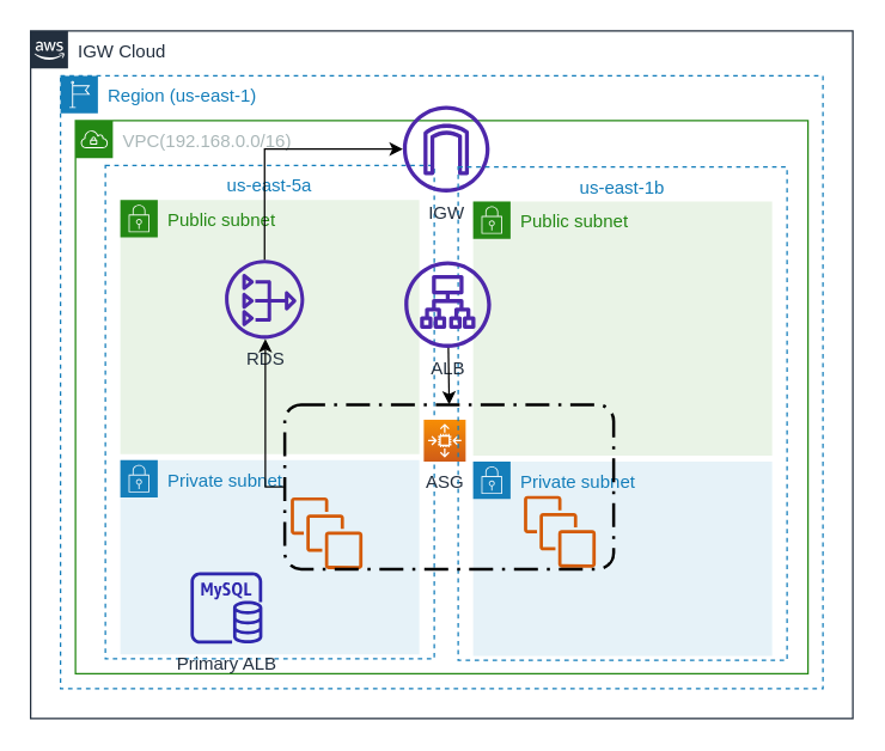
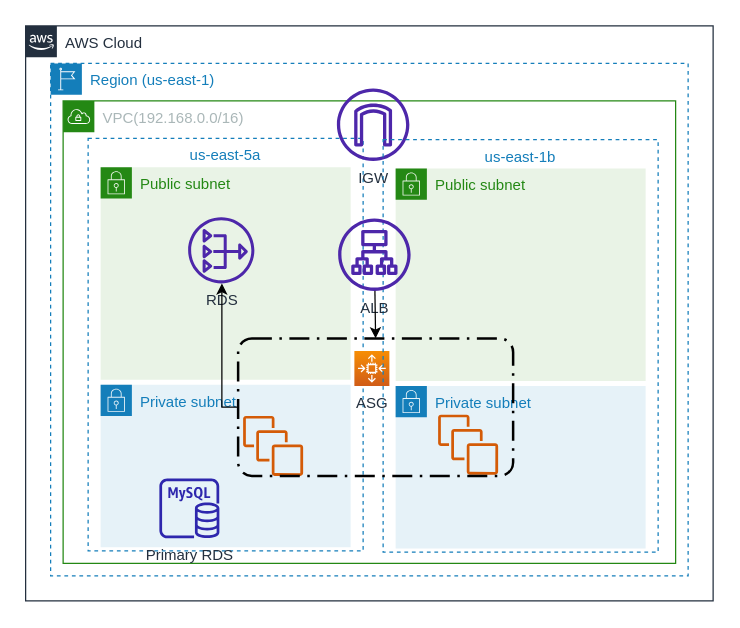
  <mxCell id="0" />
  <mxCell id="1" parent="0" />
- <mxCell id="2" value="IGW Cloud" style="points=[[0,0],[0.25,0],[0.5,0],[0.75,0],[1,0],[1,0.25],[1,0.5],[1,0.75],[1,1],[0.75,1],[0.5,1],[0.25,1],[0,1],[0,0.75],[0,0.5],[0,0.25]];outlineConnect=0;gradientColor=none;html=1;whiteSpace=wrap;fontSize=12;fontStyle=0;container=1;pointerEvents=0;collapsible=0;recursiveResize=0;shape=mxgraph.aws4.group;grIcon=mxgraph.aws4.group_aws_cloud_alt;strokeColor=#232F3E;fillColor=none;verticalAlign=top;align=left;spacingLeft=30;fontColor=#232F3E;dashed=0;" parent="1" vertex="1"><mxGeometry x="20" y="20" width="550" height="460" as="geometry" /></mxCell>
+ <mxCell id="2" value="AWS Cloud" style="points=[[0,0],[0.25,0],[0.5,0],[0.75,0],[1,0],[1,0.25],[1,0.5],[1,0.75],[1,1],[0.75,1],[0.5,1],[0.25,1],[0,1],[0,0.75],[0,0.5],[0,0.25]];outlineConnect=0;gradientColor=none;html=1;whiteSpace=wrap;fontSize=12;fontStyle=0;container=1;pointerEvents=0;collapsible=0;recursiveResize=0;shape=mxgraph.aws4.group;grIcon=mxgraph.aws4.group_aws_cloud_alt;strokeColor=#232F3E;fillColor=none;verticalAlign=top;align=left;spacingLeft=30;fontColor=#232F3E;dashed=0;" parent="1" vertex="1"><mxGeometry x="20" y="20" width="550" height="460" as="geometry" /></mxCell>
  <mxCell id="3" value="Region (us-east-1)" style="points=[[0,0],[0.25,0],[0.5,0],[0.75,0],[1,0],[1,0.25],[1,0.5],[1,0.75],[1,1],[0.75,1],[0.5,1],[0.25,1],[0,1],[0,0.75],[0,0.5],[0,0.25]];outlineConnect=0;gradientColor=none;html=1;whiteSpace=wrap;fontSize=12;fontStyle=0;container=1;pointerEvents=0;collapsible=0;recursiveResize=0;shape=mxgraph.aws4.group;grIcon=mxgraph.aws4.group_region;strokeColor=#147EBA;fillColor=none;verticalAlign=top;align=left;spacingLeft=30;fontColor=#147EBA;dashed=1;" parent="2" vertex="1"><mxGeometry x="20" y="30" width="510" height="410" as="geometry" /></mxCell>
  <mxCell id="4" value="VPC(192.168.0.0/16)" style="points=[[0,0],[0.25,0],[0.5,0],[0.75,0],[1,0],[1,0.25],[1,0.5],[1,0.75],[1,1],[0.75,1],[0.5,1],[0.25,1],[0,1],[0,0.75],[0,0.5],[0,0.25]];outlineConnect=0;gradientColor=none;html=1;whiteSpace=wrap;fontSize=12;fontStyle=0;container=1;pointerEvents=0;collapsible=0;recursiveResize=0;shape=mxgraph.aws4.group;grIcon=mxgraph.aws4.group_vpc;strokeColor=#248814;fillColor=none;verticalAlign=top;align=left;spacingLeft=30;fontColor=#AAB7B8;dashed=0;" parent="1" vertex="1"><mxGeometry x="50" y="80" width="490" height="370" as="geometry" /></mxCell>
  <mxCell id="5" value="us-east-5a" style="fillColor=none;strokeColor=#147EBA;dashed=1;verticalAlign=top;fontStyle=0;fontColor=#147EBA;whiteSpace=wrap;html=1;" parent="4" vertex="1"><mxGeometry x="20" y="30" width="220" height="330" as="geometry" /></mxCell>
  <mxCell id="6" value="IGW" style="sketch=0;outlineConnect=0;fontColor=#232F3E;gradientColor=none;fillColor=#4D27AA;strokeColor=none;dashed=0;verticalLabelPosition=bottom;verticalAlign=top;align=center;html=1;fontSize=12;fontStyle=0;aspect=fixed;pointerEvents=1;shape=mxgraph.aws4.internet_gateway;" vertex="1" parent="4"><mxGeometry x="219" y="-10" width="58" height="58" as="geometry" /></mxCell>
  <mxCell id="7" value="ASG" style="sketch=0;points=[[0,0,0],[0.25,0,0],[0.5,0,0],[0.75,0,0],[1,0,0],[0,1,0],[0.25,1,0],[0.5,1,0],[0.75,1,0],[1,1,0],[0,0.25,0],[0,0.5,0],[0,0.75,0],[1,0.25,0],[1,0.5,0],[1,0.75,0]];outlineConnect=0;fontColor=#232F3E;gradientColor=#F78E04;gradientDirection=north;fillColor=#D05C17;strokeColor=#ffffff;dashed=0;verticalLabelPosition=bottom;verticalAlign=top;align=center;html=1;fontSize=12;fontStyle=0;aspect=fixed;shape=mxgraph.aws4.resourceIcon;resIcon=mxgraph.aws4.auto_scaling2;" vertex="1" parent="4"><mxGeometry x="233" y="200" width="28" height="28" as="geometry" /></mxCell>
  <mxCell id="8" value="Public subnet" style="points=[[0,0],[0.25,0],[0.5,0],[0.75,0],[1,0],[1,0.25],[1,0.5],[1,0.75],[1,1],[0.75,1],[0.5,1],[0.25,1],[0,1],[0,0.75],[0,0.5],[0,0.25]];outlineConnect=0;gradientColor=none;html=1;whiteSpace=wrap;fontSize=12;fontStyle=0;container=1;pointerEvents=0;collapsible=0;recursiveResize=0;shape=mxgraph.aws4.group;grIcon=mxgraph.aws4.group_security_group;grStroke=0;strokeColor=#248814;fillColor=#E9F3E6;verticalAlign=top;align=left;spacingLeft=30;fontColor=#248814;dashed=0;" parent="1" vertex="1"><mxGeometry x="80" y="133" width="200" height="170" as="geometry" /></mxCell>
  <mxCell id="9" value="Private subnet" style="points=[[0,0],[0.25,0],[0.5,0],[0.75,0],[1,0],[1,0.25],[1,0.5],[1,0.75],[1,1],[0.75,1],[0.5,1],[0.25,1],[0,1],[0,0.75],[0,0.5],[0,0.25]];outlineConnect=0;gradientColor=none;html=1;whiteSpace=wrap;fontSize=12;fontStyle=0;container=1;pointerEvents=0;collapsible=0;recursiveResize=0;shape=mxgraph.aws4.group;grIcon=mxgraph.aws4.group_security_group;grStroke=0;strokeColor=#147EBA;fillColor=#E6F2F8;verticalAlign=top;align=left;spacingLeft=30;fontColor=#147EBA;dashed=0;" parent="1" vertex="1"><mxGeometry x="80" y="307" width="200" height="130" as="geometry" /></mxCell>
  <mxCell id="10" value="us-east-1b" style="fillColor=none;strokeColor=#147EBA;dashed=1;verticalAlign=top;fontStyle=0;fontColor=#147EBA;whiteSpace=wrap;html=1;" parent="1" vertex="1"><mxGeometry x="306" y="111" width="220" height="330" as="geometry" /></mxCell>
  <mxCell id="11" value="Public subnet" style="points=[[0,0],[0.25,0],[0.5,0],[0.75,0],[1,0],[1,0.25],[1,0.5],[1,0.75],[1,1],[0.75,1],[0.5,1],[0.25,1],[0,1],[0,0.75],[0,0.5],[0,0.25]];outlineConnect=0;gradientColor=none;html=1;whiteSpace=wrap;fontSize=12;fontStyle=0;container=1;pointerEvents=0;collapsible=0;recursiveResize=0;shape=mxgraph.aws4.group;grIcon=mxgraph.aws4.group_security_group;grStroke=0;strokeColor=#248814;fillColor=#E9F3E6;verticalAlign=top;align=left;spacingLeft=30;fontColor=#248814;dashed=0;" parent="1" vertex="1"><mxGeometry x="316" y="134" width="200" height="170" as="geometry" /></mxCell>
  <mxCell id="12" value="Private subnet" style="points=[[0,0],[0.25,0],[0.5,0],[0.75,0],[1,0],[1,0.25],[1,0.5],[1,0.75],[1,1],[0.75,1],[0.5,1],[0.25,1],[0,1],[0,0.75],[0,0.5],[0,0.25]];outlineConnect=0;gradientColor=none;html=1;whiteSpace=wrap;fontSize=12;fontStyle=0;container=1;pointerEvents=0;collapsible=0;recursiveResize=0;shape=mxgraph.aws4.group;grIcon=mxgraph.aws4.group_security_group;grStroke=0;strokeColor=#147EBA;fillColor=#E6F2F8;verticalAlign=top;align=left;spacingLeft=30;fontColor=#147EBA;dashed=0;" parent="1" vertex="1"><mxGeometry x="316" y="308" width="200" height="130" as="geometry" /></mxCell>
  <mxCell id="13" value="RDS" style="sketch=0;outlineConnect=0;fontColor=#232F3E;gradientColor=none;fillColor=#4D27AA;strokeColor=none;dashed=0;verticalLabelPosition=bottom;verticalAlign=top;align=center;html=1;fontSize=12;fontStyle=0;aspect=fixed;pointerEvents=1;shape=mxgraph.aws4.nat_gateway;" vertex="1" parent="1"><mxGeometry x="150" y="173" width="53" height="53" as="geometry" /></mxCell>
  <mxCell id="14" value="ALB" style="sketch=0;outlineConnect=0;fontColor=#232F3E;gradientColor=none;fillColor=#4D27AA;strokeColor=none;dashed=0;verticalLabelPosition=bottom;verticalAlign=top;align=center;html=1;fontSize=12;fontStyle=0;aspect=fixed;pointerEvents=1;shape=mxgraph.aws4.application_load_balancer;" vertex="1" parent="1"><mxGeometry x="270" y="174" width="58" height="58" as="geometry" /></mxCell>
  <mxCell id="15" value="" style="sketch=0;outlineConnect=0;fontColor=#232F3E;gradientColor=none;fillColor=#D45B07;strokeColor=none;dashed=0;verticalLabelPosition=bottom;verticalAlign=top;align=center;html=1;fontSize=12;fontStyle=0;aspect=fixed;pointerEvents=1;shape=mxgraph.aws4.instances;" vertex="1" parent="1"><mxGeometry x="350" y="331" width="48" height="48" as="geometry" /></mxCell>
  <mxCell id="16" value="" style="sketch=0;outlineConnect=0;fontColor=#232F3E;gradientColor=none;fillColor=#D45B07;strokeColor=none;dashed=0;verticalLabelPosition=bottom;verticalAlign=top;align=center;html=1;fontSize=12;fontStyle=0;aspect=fixed;pointerEvents=1;shape=mxgraph.aws4.instances;" vertex="1" parent="1"><mxGeometry x="194" y="332" width="48" height="48" as="geometry" /></mxCell>
- <mxCell id="17" value="Primary ALB" style="sketch=0;outlineConnect=0;fontColor=#232F3E;gradientColor=none;fillColor=#2E27AD;strokeColor=none;dashed=0;verticalLabelPosition=bottom;verticalAlign=top;align=center;html=1;fontSize=12;fontStyle=0;aspect=fixed;pointerEvents=1;shape=mxgraph.aws4.rds_mysql_instance;" vertex="1" parent="1"><mxGeometry x="127" y="382" width="48" height="48" as="geometry" /></mxCell>
+ <mxCell id="17" value="Primary RDS" style="sketch=0;outlineConnect=0;fontColor=#232F3E;gradientColor=none;fillColor=#2E27AD;strokeColor=none;dashed=0;verticalLabelPosition=bottom;verticalAlign=top;align=center;html=1;fontSize=12;fontStyle=0;aspect=fixed;pointerEvents=1;shape=mxgraph.aws4.rds_mysql_instance;" vertex="1" parent="1"><mxGeometry x="127" y="382" width="48" height="48" as="geometry" /></mxCell>
  <mxCell id="18" style="edgeStyle=orthogonalEdgeStyle;rounded=0;orthogonalLoop=1;jettySize=auto;html=1;exitX=0;exitY=0.5;exitDx=0;exitDy=0;" edge="1" parent="1" source="19" target="13"><mxGeometry relative="1" as="geometry"><Array as="points"><mxPoint x="177" y="325" /></Array></mxGeometry></mxCell>
  <mxCell id="19" value="" style="rounded=1;arcSize=10;dashed=1;fillColor=none;gradientColor=none;dashPattern=8 3 1 3;strokeWidth=2;" vertex="1" parent="1"><mxGeometry x="190" y="270" width="220" height="110" as="geometry" /></mxCell>
- <mxCell id="20" value="" style="endArrow=classic;html=1;rounded=0;edgeStyle=orthogonalEdgeStyle;" edge="1" parent="1" source="13" target="6"><mxGeometry width="50" height="50" relative="1" as="geometry"><mxPoint x="230" y="40" as="sourcePoint" /><mxPoint x="280" y="-10" as="targetPoint" /><Array as="points"><mxPoint x="177" y="99" /></Array></mxGeometry></mxCell>
  <mxCell id="21" value="" style="endArrow=classic;html=1;rounded=0;entryX=0.5;entryY=0;entryDx=0;entryDy=0;" edge="1" parent="1" source="14" target="19"><mxGeometry width="50" height="50" relative="1" as="geometry"><mxPoint x="270" y="280" as="sourcePoint" /><mxPoint x="320" y="230" as="targetPoint" /></mxGeometry></mxCell>
